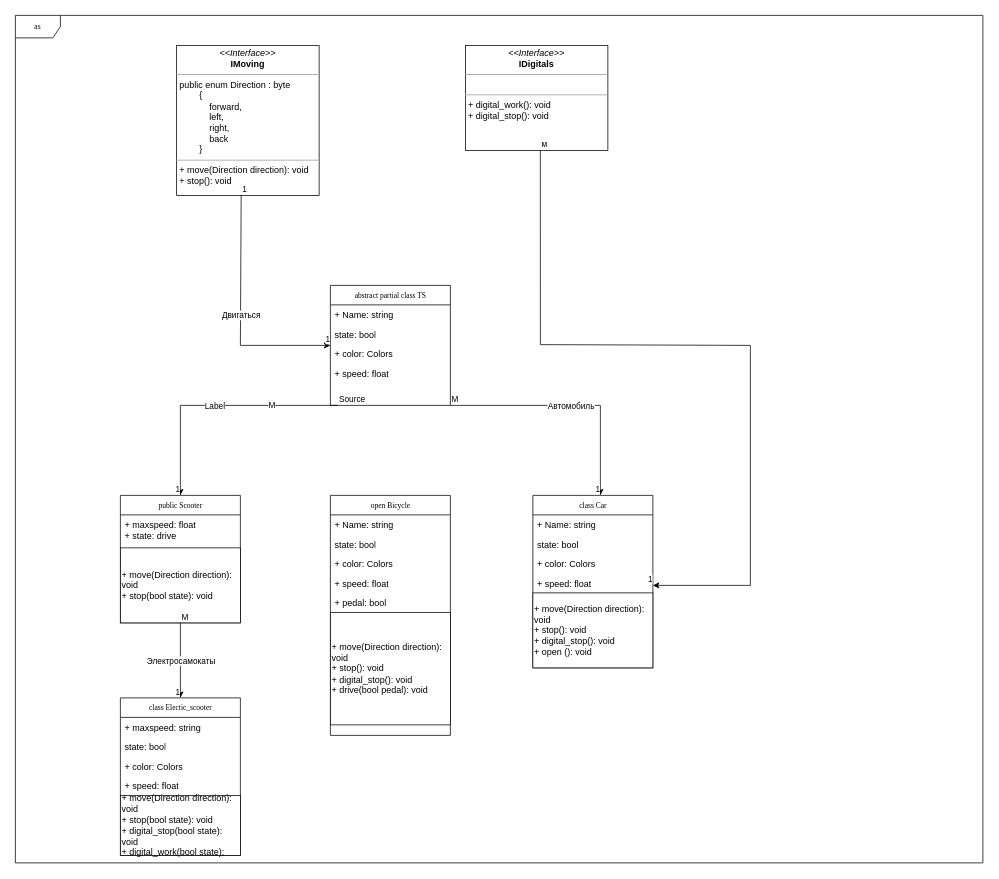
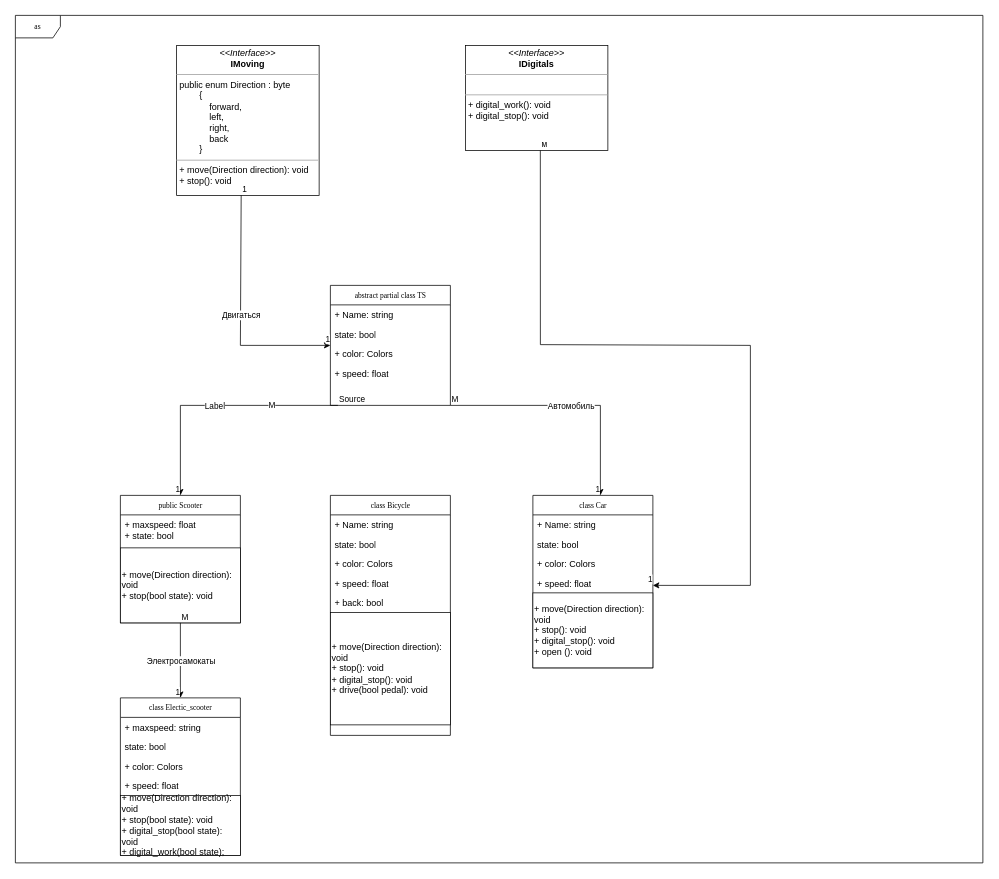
  <mxCell id="0" />
  <mxCell id="1" parent="0" />
  <mxCell id="2" value="as" style="shape=umlFrame;whiteSpace=wrap;html=1;rounded=0;shadow=0;comic=0;labelBackgroundColor=none;strokeWidth=1;fontFamily=Verdana;fontSize=10;align=center;" parent="1" vertex="1"><mxGeometry x="20" y="20" width="1290" height="1130" as="geometry" /></mxCell>
  <mxCell id="3" value="abstract partial class TS" style="swimlane;html=1;fontStyle=0;childLayout=stackLayout;horizontal=1;startSize=26;fillColor=none;horizontalStack=0;resizeParent=1;resizeLast=0;collapsible=1;marginBottom=0;swimlaneFillColor=#ffffff;rounded=0;shadow=0;comic=0;labelBackgroundColor=none;strokeWidth=1;fontFamily=Verdana;fontSize=10;align=center;" vertex="1" parent="1"><mxGeometry x="440" y="380" width="160" height="160" as="geometry" /></mxCell>
  <mxCell id="4" value="+ Name: string" style="text;html=1;strokeColor=none;fillColor=none;align=left;verticalAlign=top;spacingLeft=4;spacingRight=4;whiteSpace=wrap;overflow=hidden;rotatable=0;points=[[0,0.5],[1,0.5]];portConstraint=eastwest;" vertex="1" parent="3"><mxGeometry y="26" width="160" height="26" as="geometry" /></mxCell>
  <mxCell id="5" value="state: bool" style="text;html=1;strokeColor=none;fillColor=none;align=left;verticalAlign=top;spacingLeft=4;spacingRight=4;whiteSpace=wrap;overflow=hidden;rotatable=0;points=[[0,0.5],[1,0.5]];portConstraint=eastwest;" vertex="1" parent="3"><mxGeometry y="52" width="160" height="26" as="geometry" /></mxCell>
  <mxCell id="6" value="+ color: Colors" style="text;html=1;strokeColor=none;fillColor=none;align=left;verticalAlign=top;spacingLeft=4;spacingRight=4;whiteSpace=wrap;overflow=hidden;rotatable=0;points=[[0,0.5],[1,0.5]];portConstraint=eastwest;" vertex="1" parent="3"><mxGeometry y="78" width="160" height="26" as="geometry" /></mxCell>
  <mxCell id="7" value="+ speed: float" style="text;html=1;strokeColor=none;fillColor=none;align=left;verticalAlign=top;spacingLeft=4;spacingRight=4;whiteSpace=wrap;overflow=hidden;rotatable=0;points=[[0,0.5],[1,0.5]];portConstraint=eastwest;" vertex="1" parent="3"><mxGeometry y="104" width="160" height="26" as="geometry" /></mxCell>
  <mxCell id="8" value="&lt;p style=&quot;margin:0px;margin-top:4px;text-align:center;&quot;&gt;&lt;i&gt;&amp;lt;&amp;lt;Interface&amp;gt;&amp;gt;&lt;/i&gt;&lt;br&gt;&lt;b&gt;IDigitals&lt;/b&gt;&lt;/p&gt;&lt;hr size=&quot;1&quot;&gt;&lt;p style=&quot;margin:0px;margin-left:4px;&quot;&gt;&lt;br&gt;&lt;/p&gt;&lt;hr size=&quot;1&quot;&gt;&lt;p style=&quot;margin:0px;margin-left:4px;&quot;&gt;+ digital_work(): void&lt;br&gt;+ digital_stop(): void&lt;/p&gt;" style="verticalAlign=top;align=left;overflow=fill;fontSize=12;fontFamily=Helvetica;html=1;rounded=0;shadow=0;comic=0;labelBackgroundColor=none;strokeWidth=1" vertex="1" parent="1"><mxGeometry x="620" width="190" height="140" as="geometry" y="60" /></mxCell>
  <mxCell id="9" value="class Car" style="swimlane;html=1;fontStyle=0;childLayout=stackLayout;horizontal=1;startSize=26;fillColor=none;horizontalStack=0;resizeParent=1;resizeLast=0;collapsible=1;marginBottom=0;swimlaneFillColor=#ffffff;rounded=0;shadow=0;comic=0;labelBackgroundColor=none;strokeWidth=1;fontFamily=Verdana;fontSize=10;align=center;" vertex="1" parent="1"><mxGeometry x="710" y="660" width="160" height="230" as="geometry" /></mxCell>
  <mxCell id="10" value="+ Name: string" style="text;html=1;strokeColor=none;fillColor=none;align=left;verticalAlign=top;spacingLeft=4;spacingRight=4;whiteSpace=wrap;overflow=hidden;rotatable=0;points=[[0,0.5],[1,0.5]];portConstraint=eastwest;" vertex="1" parent="9"><mxGeometry y="26" width="160" height="26" as="geometry" /></mxCell>
  <mxCell id="11" value="state: bool" style="text;html=1;strokeColor=none;fillColor=none;align=left;verticalAlign=top;spacingLeft=4;spacingRight=4;whiteSpace=wrap;overflow=hidden;rotatable=0;points=[[0,0.5],[1,0.5]];portConstraint=eastwest;" vertex="1" parent="9"><mxGeometry y="52" width="160" height="26" as="geometry" /></mxCell>
  <mxCell id="12" value="+ color: Colors" style="text;html=1;strokeColor=none;fillColor=none;align=left;verticalAlign=top;spacingLeft=4;spacingRight=4;whiteSpace=wrap;overflow=hidden;rotatable=0;points=[[0,0.5],[1,0.5]];portConstraint=eastwest;" vertex="1" parent="9"><mxGeometry y="78" width="160" height="26" as="geometry" /></mxCell>
  <mxCell id="13" value="+ speed: float" style="text;html=1;strokeColor=none;fillColor=none;align=left;verticalAlign=top;spacingLeft=4;spacingRight=4;whiteSpace=wrap;overflow=hidden;rotatable=0;points=[[0,0.5],[1,0.5]];portConstraint=eastwest;" vertex="1" parent="9"><mxGeometry y="104" width="160" height="26" as="geometry" /></mxCell>
  <mxCell id="14" value="+ move(Direction direction): void&lt;br style=&quot;border-color: var(--border-color);&quot;&gt;&lt;span style=&quot;&quot;&gt;+ stop(): void&lt;br&gt;+ digital_stop(): void&lt;br&gt;+ open (): void&lt;br&gt;&lt;/span&gt;" style="rounded=0;whiteSpace=wrap;html=1;align=left;" vertex="1" parent="9"><mxGeometry y="130" width="160" height="100" as="geometry" /></mxCell>
  <mxCell id="15" value="&lt;p style=&quot;margin:0px;margin-top:4px;text-align:center;&quot;&gt;&lt;i&gt;&amp;lt;&amp;lt;Interface&amp;gt;&amp;gt;&lt;/i&gt;&lt;br&gt;&lt;b&gt;IMoving&lt;/b&gt;&lt;/p&gt;&lt;hr size=&quot;1&quot;&gt;&lt;p style=&quot;margin:0px;margin-left:4px;&quot;&gt;public enum Direction : byte&lt;/p&gt;&lt;p style=&quot;margin:0px;margin-left:4px;&quot;&gt;&amp;nbsp; &amp;nbsp; &amp;nbsp; &amp;nbsp; {&lt;/p&gt;&lt;p style=&quot;margin:0px;margin-left:4px;&quot;&gt;&amp;nbsp; &amp;nbsp; &amp;nbsp; &amp;nbsp; &amp;nbsp; &amp;nbsp; forward,&lt;/p&gt;&lt;p style=&quot;margin:0px;margin-left:4px;&quot;&gt;&amp;nbsp; &amp;nbsp; &amp;nbsp; &amp;nbsp; &amp;nbsp; &amp;nbsp; left,&lt;/p&gt;&lt;p style=&quot;margin:0px;margin-left:4px;&quot;&gt;&amp;nbsp; &amp;nbsp; &amp;nbsp; &amp;nbsp; &amp;nbsp; &amp;nbsp; right,&lt;/p&gt;&lt;p style=&quot;margin:0px;margin-left:4px;&quot;&gt;&amp;nbsp; &amp;nbsp; &amp;nbsp; &amp;nbsp; &amp;nbsp; &amp;nbsp; back&lt;/p&gt;&lt;p style=&quot;margin:0px;margin-left:4px;&quot;&gt;&amp;nbsp; &amp;nbsp; &amp;nbsp; &amp;nbsp; }&lt;/p&gt;&lt;hr size=&quot;1&quot;&gt;&lt;p style=&quot;margin:0px;margin-left:4px;&quot;&gt;+ move(Direction direction): void&lt;br&gt;+ stop(): void&lt;/p&gt;&lt;p style=&quot;margin:0px;margin-left:4px;&quot;&gt;&lt;br&gt;&lt;/p&gt;" style="verticalAlign=top;align=left;overflow=fill;fontSize=12;fontFamily=Helvetica;html=1;rounded=0;shadow=0;comic=0;labelBackgroundColor=none;strokeWidth=1" vertex="1" parent="1"><mxGeometry x="235" width="190" height="200" as="geometry" y="60" /></mxCell>
  <mxCell id="16" value="public Scooter" style="swimlane;html=1;fontStyle=0;childLayout=stackLayout;horizontal=1;startSize=26;fillColor=none;horizontalStack=0;resizeParent=1;resizeLast=0;collapsible=1;marginBottom=0;swimlaneFillColor=#ffffff;rounded=0;shadow=0;comic=0;labelBackgroundColor=none;strokeWidth=1;fontFamily=Verdana;fontSize=10;align=center;" vertex="1" parent="1"><mxGeometry x="160" y="660" width="160" height="170" as="geometry" /></mxCell>
- <mxCell id="17" value="+ maxspeed: float&lt;br&gt;+ state: drive" style="text;html=1;strokeColor=none;fillColor=none;align=left;verticalAlign=top;spacingLeft=4;spacingRight=4;whiteSpace=wrap;overflow=hidden;rotatable=0;points=[[0,0.5],[1,0.5]];portConstraint=eastwest;" vertex="1" parent="16"><mxGeometry y="26" width="160" height="44" as="geometry" /></mxCell>
+ <mxCell id="17" value="+ maxspeed: float&lt;br&gt;+ state: bool" style="text;html=1;strokeColor=none;fillColor=none;align=left;verticalAlign=top;spacingLeft=4;spacingRight=4;whiteSpace=wrap;overflow=hidden;rotatable=0;points=[[0,0.5],[1,0.5]];portConstraint=eastwest;" vertex="1" parent="16"><mxGeometry y="26" width="160" height="44" as="geometry" /></mxCell>
  <mxCell id="18" value="+ move(Direction direction): void&lt;br style=&quot;border-color: var(--border-color);&quot;&gt;&lt;span style=&quot;&quot;&gt;+ stop(bool state): void&lt;br&gt;&lt;/span&gt;" style="rounded=0;whiteSpace=wrap;html=1;align=left;" vertex="1" parent="16"><mxGeometry y="70" width="160" height="100" as="geometry" /></mxCell>
  <mxCell id="19" value="class Electic_scooter" style="swimlane;html=1;fontStyle=0;childLayout=stackLayout;horizontal=1;startSize=26;fillColor=none;horizontalStack=0;resizeParent=1;resizeLast=0;collapsible=1;marginBottom=0;swimlaneFillColor=#ffffff;rounded=0;shadow=0;comic=0;labelBackgroundColor=none;strokeWidth=1;fontFamily=Verdana;fontSize=10;align=center;" vertex="1" parent="1"><mxGeometry x="160" y="930" width="160" height="210" as="geometry" /></mxCell>
  <mxCell id="20" value="+ maxspeed: string" style="text;html=1;strokeColor=none;fillColor=none;align=left;verticalAlign=top;spacingLeft=4;spacingRight=4;whiteSpace=wrap;overflow=hidden;rotatable=0;points=[[0,0.5],[1,0.5]];portConstraint=eastwest;" vertex="1" parent="19"><mxGeometry y="26" width="160" height="26" as="geometry" /></mxCell>
  <mxCell id="21" value="state: bool" style="text;html=1;strokeColor=none;fillColor=none;align=left;verticalAlign=top;spacingLeft=4;spacingRight=4;whiteSpace=wrap;overflow=hidden;rotatable=0;points=[[0,0.5],[1,0.5]];portConstraint=eastwest;" vertex="1" parent="19"><mxGeometry y="52" width="160" height="26" as="geometry" /></mxCell>
  <mxCell id="22" value="+ color: Colors" style="text;html=1;strokeColor=none;fillColor=none;align=left;verticalAlign=top;spacingLeft=4;spacingRight=4;whiteSpace=wrap;overflow=hidden;rotatable=0;points=[[0,0.5],[1,0.5]];portConstraint=eastwest;" vertex="1" parent="19"><mxGeometry y="78" width="160" height="26" as="geometry" /></mxCell>
  <mxCell id="23" value="+ speed: float" style="text;html=1;strokeColor=none;fillColor=none;align=left;verticalAlign=top;spacingLeft=4;spacingRight=4;whiteSpace=wrap;overflow=hidden;rotatable=0;points=[[0,0.5],[1,0.5]];portConstraint=eastwest;" vertex="1" parent="19"><mxGeometry y="104" width="160" height="26" as="geometry" /></mxCell>
  <mxCell id="24" value="+ move(Direction direction): void&lt;br style=&quot;border-color: var(--border-color);&quot;&gt;&lt;span style=&quot;&quot;&gt;+ stop(bool state): void&lt;br&gt;+ digital_stop(bool state): void&lt;br&gt;+ digital_work(bool state);&lt;br&gt;&lt;/span&gt;" style="rounded=0;whiteSpace=wrap;html=1;align=left;" vertex="1" parent="19"><mxGeometry y="130" width="160" height="80" as="geometry" /></mxCell>
- <mxCell id="25" value="open Bicycle" style="swimlane;html=1;fontStyle=0;childLayout=stackLayout;horizontal=1;startSize=26;fillColor=none;horizontalStack=0;resizeParent=1;resizeLast=0;collapsible=1;marginBottom=0;swimlaneFillColor=#ffffff;rounded=0;shadow=0;comic=0;labelBackgroundColor=none;strokeWidth=1;fontFamily=Verdana;fontSize=10;align=center;" vertex="1" parent="1"><mxGeometry x="440" y="660" width="160" height="320" as="geometry" /></mxCell>
+ <mxCell id="25" value="class Bicycle" style="swimlane;html=1;fontStyle=0;childLayout=stackLayout;horizontal=1;startSize=26;fillColor=none;horizontalStack=0;resizeParent=1;resizeLast=0;collapsible=1;marginBottom=0;swimlaneFillColor=#ffffff;rounded=0;shadow=0;comic=0;labelBackgroundColor=none;strokeWidth=1;fontFamily=Verdana;fontSize=10;align=center;" vertex="1" parent="1"><mxGeometry x="440" y="660" width="160" height="320" as="geometry" /></mxCell>
  <mxCell id="26" value="+ Name: string" style="text;html=1;strokeColor=none;fillColor=none;align=left;verticalAlign=top;spacingLeft=4;spacingRight=4;whiteSpace=wrap;overflow=hidden;rotatable=0;points=[[0,0.5],[1,0.5]];portConstraint=eastwest;" vertex="1" parent="25"><mxGeometry y="26" width="160" height="26" as="geometry" /></mxCell>
  <mxCell id="27" value="state: bool" style="text;html=1;strokeColor=none;fillColor=none;align=left;verticalAlign=top;spacingLeft=4;spacingRight=4;whiteSpace=wrap;overflow=hidden;rotatable=0;points=[[0,0.5],[1,0.5]];portConstraint=eastwest;" vertex="1" parent="25"><mxGeometry y="52" width="160" height="26" as="geometry" /></mxCell>
  <mxCell id="28" value="+ color: Colors" style="text;html=1;strokeColor=none;fillColor=none;align=left;verticalAlign=top;spacingLeft=4;spacingRight=4;whiteSpace=wrap;overflow=hidden;rotatable=0;points=[[0,0.5],[1,0.5]];portConstraint=eastwest;" vertex="1" parent="25"><mxGeometry y="78" width="160" height="26" as="geometry" /></mxCell>
  <mxCell id="29" value="+ speed: float&lt;br&gt;&lt;br&gt;+ pedal: bool" style="text;html=1;strokeColor=none;fillColor=none;align=left;verticalAlign=top;spacingLeft=4;spacingRight=4;whiteSpace=wrap;overflow=hidden;rotatable=0;points=[[0,0.5],[1,0.5]];portConstraint=eastwest;" vertex="1" parent="25"><mxGeometry y="104" width="160" height="26" as="geometry" /></mxCell>
- <mxCell id="30" value="+ pedal: bool" style="text;html=1;strokeColor=none;fillColor=none;align=left;verticalAlign=top;spacingLeft=4;spacingRight=4;whiteSpace=wrap;overflow=hidden;rotatable=0;points=[[0,0.5],[1,0.5]];portConstraint=eastwest;" vertex="1" parent="25"><mxGeometry y="130" width="160" height="26" as="geometry" /></mxCell>
+ <mxCell id="30" value="+ back: bool" style="text;html=1;strokeColor=none;fillColor=none;align=left;verticalAlign=top;spacingLeft=4;spacingRight=4;whiteSpace=wrap;overflow=hidden;rotatable=0;points=[[0,0.5],[1,0.5]];portConstraint=eastwest;" vertex="1" parent="25"><mxGeometry y="130" width="160" height="26" as="geometry" /></mxCell>
  <mxCell id="31" value="+ move(Direction direction): void&lt;br style=&quot;border-color: var(--border-color);&quot;&gt;&lt;span style=&quot;&quot;&gt;+ stop(): void&lt;br&gt;+ digital_stop(): void&lt;br&gt;+ drive(bool pedal): void&lt;br&gt;&lt;/span&gt;" style="rounded=0;whiteSpace=wrap;html=1;align=left;" vertex="1" parent="25"><mxGeometry y="156" width="160" height="150" as="geometry" /></mxCell>
  <mxCell id="32" value="" style="endArrow=classic;html=1;rounded=0;entryX=0.5;entryY=0;entryDx=0;entryDy=0;" edge="1" parent="1" target="16"><mxGeometry relative="1" as="geometry"><mxPoint x="450" y="540" as="sourcePoint" /><mxPoint x="450" y="630" as="targetPoint" /><Array as="points"><mxPoint x="240" y="540" /></Array></mxGeometry></mxCell>
  <mxCell id="33" value="Label" style="edgeLabel;resizable=0;html=1;align=center;verticalAlign=middle;" connectable="0" vertex="1" parent="32"><mxGeometry relative="1" as="geometry" /></mxCell>
  <mxCell id="34" value="Source" style="edgeLabel;resizable=0;html=1;align=left;verticalAlign=bottom;" connectable="0" vertex="1" parent="32"><mxGeometry x="-1" relative="1" as="geometry" /></mxCell>
  <mxCell id="35" value="1" style="edgeLabel;resizable=0;html=1;align=right;verticalAlign=bottom;" connectable="0" vertex="1" parent="32"><mxGeometry x="1" relative="1" as="geometry" /></mxCell>
  <mxCell id="36" value="М" style="edgeLabel;html=1;align=center;verticalAlign=middle;resizable=0;points=[];" vertex="1" connectable="0" parent="32"><mxGeometry x="-0.461" y="-1" relative="1" as="geometry"><mxPoint as="offset" /></mxGeometry></mxCell>
  <mxCell id="37" value="" style="endArrow=classic;html=1;rounded=0;exitX=1;exitY=1;exitDx=0;exitDy=0;" edge="1" parent="1" source="3"><mxGeometry relative="1" as="geometry"><mxPoint x="720" y="630" as="sourcePoint" /><mxPoint x="800" y="660" as="targetPoint" /><Array as="points"><mxPoint x="800" y="540" /></Array></mxGeometry></mxCell>
  <mxCell id="38" value="Автомобиль" style="edgeLabel;resizable=0;html=1;align=center;verticalAlign=middle;" connectable="0" vertex="1" parent="37"><mxGeometry relative="1" as="geometry" /></mxCell>
  <mxCell id="39" value="М" style="edgeLabel;resizable=0;html=1;align=left;verticalAlign=bottom;" connectable="0" vertex="1" parent="37"><mxGeometry x="-1" relative="1" as="geometry" /></mxCell>
  <mxCell id="40" value="1" style="edgeLabel;resizable=0;html=1;align=right;verticalAlign=bottom;" connectable="0" vertex="1" parent="37"><mxGeometry x="1" relative="1" as="geometry" /></mxCell>
  <mxCell id="41" value="" style="endArrow=classic;html=1;rounded=0;exitX=0.5;exitY=1;exitDx=0;exitDy=0;entryX=0.5;entryY=0;entryDx=0;entryDy=0;" edge="1" parent="1" source="18" target="19"><mxGeometry relative="1" as="geometry"><mxPoint x="340" y="810" as="sourcePoint" /><mxPoint x="500" y="810" as="targetPoint" /></mxGeometry></mxCell>
  <mxCell id="42" value="Электросамокаты" style="edgeLabel;resizable=0;html=1;align=center;verticalAlign=middle;" connectable="0" vertex="1" parent="41"><mxGeometry relative="1" as="geometry" /></mxCell>
  <mxCell id="43" value="М" style="edgeLabel;resizable=0;html=1;align=left;verticalAlign=bottom;" connectable="0" vertex="1" parent="41"><mxGeometry x="-1" relative="1" as="geometry" /></mxCell>
  <mxCell id="44" value="1" style="edgeLabel;resizable=0;html=1;align=right;verticalAlign=bottom;" connectable="0" vertex="1" parent="41"><mxGeometry x="1" relative="1" as="geometry" /></mxCell>
  <mxCell id="45" value="" style="endArrow=classic;html=1;rounded=0;exitX=0.453;exitY=1;exitDx=0;exitDy=0;exitPerimeter=0;" edge="1" parent="1" source="15"><mxGeometry relative="1" as="geometry"><mxPoint x="320" y="270" as="sourcePoint" /><mxPoint x="440" y="460" as="targetPoint" /><Array as="points"><mxPoint x="320" y="460" /></Array></mxGeometry></mxCell>
  <mxCell id="46" value="Двигаться" style="edgeLabel;resizable=0;html=1;align=center;verticalAlign=middle;" connectable="0" vertex="1" parent="45"><mxGeometry relative="1" as="geometry" /></mxCell>
  <mxCell id="47" value="1" style="edgeLabel;resizable=0;html=1;align=left;verticalAlign=bottom;" connectable="0" vertex="1" parent="45"><mxGeometry x="-1" relative="1" as="geometry" /></mxCell>
  <mxCell id="48" value="1" style="edgeLabel;resizable=0;html=1;align=right;verticalAlign=bottom;" connectable="0" vertex="1" parent="45"><mxGeometry x="1" relative="1" as="geometry" /></mxCell>
  <mxCell id="49" value="" style="endArrow=classic;html=1;rounded=0;exitX=0.526;exitY=1;exitDx=0;exitDy=0;exitPerimeter=0;" edge="1" parent="1" source="8"><mxGeometry relative="1" as="geometry"><mxPoint x="720" y="210" as="sourcePoint" /><mxPoint x="870" y="780" as="targetPoint" /><Array as="points"><mxPoint x="720" y="459" /><mxPoint x="1000" y="460" /><mxPoint x="1000" y="780" /></Array></mxGeometry></mxCell>
  <mxCell id="50" value="м" style="edgeLabel;resizable=0;html=1;align=left;verticalAlign=bottom;" connectable="0" vertex="1" parent="49"><mxGeometry x="-1" relative="1" as="geometry" /></mxCell>
  <mxCell id="51" value="1" style="edgeLabel;resizable=0;html=1;align=right;verticalAlign=bottom;" connectable="0" vertex="1" parent="49"><mxGeometry x="1" relative="1" as="geometry" /></mxCell>
